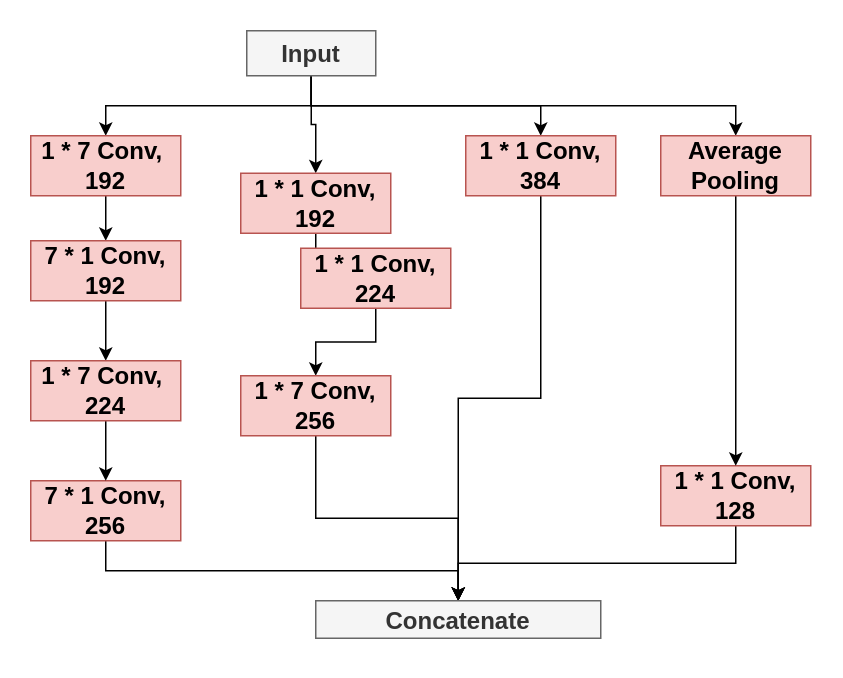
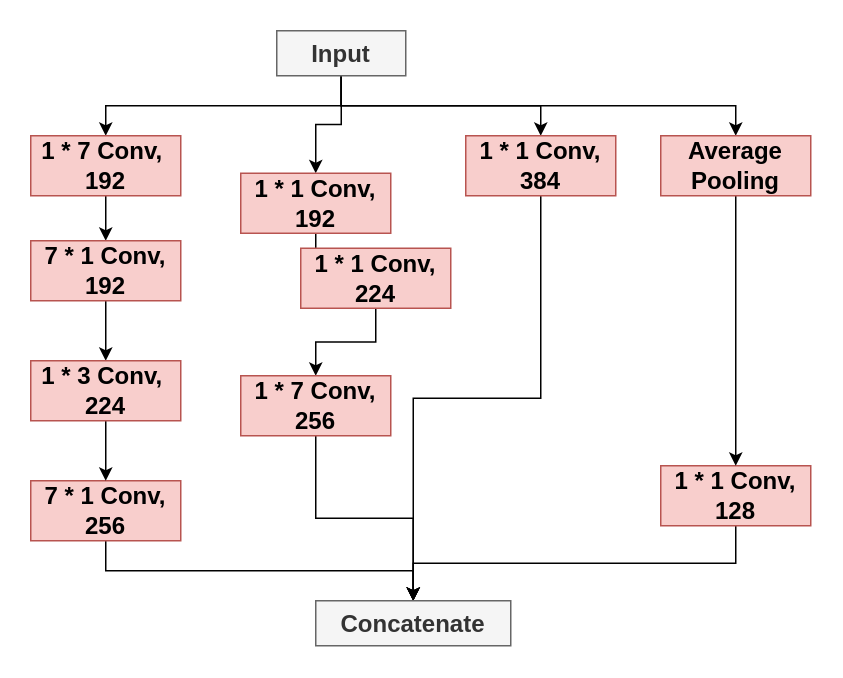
  <mxCell id="0" />
  <mxCell id="1" parent="0" />
  <mxCell id="2" style="edgeStyle=orthogonalEdgeStyle;rounded=0;orthogonalLoop=1;jettySize=auto;html=1;exitX=0.5;exitY=1;exitDx=0;exitDy=0;entryX=0.5;entryY=0;entryDx=0;entryDy=0;" edge="1" parent="1" source="6" target="22"><mxGeometry relative="1" as="geometry" /></mxCell>
  <mxCell id="3" style="edgeStyle=orthogonalEdgeStyle;rounded=0;orthogonalLoop=1;jettySize=auto;html=1;exitX=0.5;exitY=1;exitDx=0;exitDy=0;" edge="1" parent="1" source="6" target="16"><mxGeometry relative="1" as="geometry" /></mxCell>
  <mxCell id="4" style="edgeStyle=orthogonalEdgeStyle;rounded=0;orthogonalLoop=1;jettySize=auto;html=1;exitX=0.5;exitY=1;exitDx=0;exitDy=0;" edge="1" parent="1" source="6" target="8"><mxGeometry relative="1" as="geometry" /></mxCell>
  <mxCell id="5" style="edgeStyle=orthogonalEdgeStyle;rounded=0;orthogonalLoop=1;jettySize=auto;html=1;exitX=0.5;exitY=1;exitDx=0;exitDy=0;entryX=0.5;entryY=0;entryDx=0;entryDy=0;" edge="1" parent="1" source="6" target="26"><mxGeometry relative="1" as="geometry" /></mxCell>
- <mxCell id="6" value="&lt;b&gt;&lt;font style=&quot;font-size: 16px;&quot;&gt;Input&lt;/font&gt;&lt;/b&gt;" style="rounded=0;whiteSpace=wrap;html=1;fillColor=#f5f5f5;fontColor=#333333;strokeColor=#666666;" vertex="1" parent="1"><mxGeometry x="164" y="20" width="86" height="30" as="geometry" /></mxCell>
+ <mxCell id="6" value="&lt;b&gt;&lt;font style=&quot;font-size: 16px;&quot;&gt;Input&lt;/font&gt;&lt;/b&gt;" style="rounded=0;whiteSpace=wrap;html=1;fillColor=#f5f5f5;fontColor=#333333;strokeColor=#666666;" vertex="1" parent="1"><mxGeometry x="184" y="20" width="86" height="30" as="geometry" /></mxCell>
  <mxCell id="7" value="" style="edgeStyle=orthogonalEdgeStyle;rounded=0;orthogonalLoop=1;jettySize=auto;html=1;" edge="1" parent="1" source="8" target="10"><mxGeometry relative="1" as="geometry" /></mxCell>
  <mxCell id="8" value="&lt;b&gt;&lt;font style=&quot;font-size: 16px;&quot;&gt;1 * 7 Conv,&amp;nbsp;&lt;/font&gt;&lt;/b&gt;&lt;div&gt;&lt;span style=&quot;font-size: 16px;&quot;&gt;&lt;b&gt;192&lt;/b&gt;&lt;/span&gt;&lt;/div&gt;" style="rounded=0;whiteSpace=wrap;html=1;fillColor=#f8cecc;strokeColor=#b85450;" vertex="1" parent="1"><mxGeometry x="20" y="90" width="100" height="40" as="geometry" /></mxCell>
  <mxCell id="9" value="" style="edgeStyle=orthogonalEdgeStyle;rounded=0;orthogonalLoop=1;jettySize=auto;html=1;" edge="1" parent="1" source="10" target="14"><mxGeometry relative="1" as="geometry" /></mxCell>
  <mxCell id="10" value="&lt;span style=&quot;font-size: 16px;&quot;&gt;&lt;b&gt;7 * 1 Conv, 192&lt;/b&gt;&lt;/span&gt;" style="rounded=0;whiteSpace=wrap;html=1;fillColor=#f8cecc;strokeColor=#b85450;" vertex="1" parent="1"><mxGeometry x="20" y="160" width="100" height="40" as="geometry" /></mxCell>
  <mxCell id="11" style="edgeStyle=orthogonalEdgeStyle;rounded=0;orthogonalLoop=1;jettySize=auto;html=1;exitX=0.5;exitY=1;exitDx=0;exitDy=0;entryX=0.5;entryY=0;entryDx=0;entryDy=0;" edge="1" parent="1" source="12" target="27"><mxGeometry relative="1" as="geometry" /></mxCell>
  <mxCell id="12" value="&lt;span style=&quot;font-size: 16px;&quot;&gt;&lt;b&gt;7 * 1 Conv, 256&lt;/b&gt;&lt;/span&gt;" style="rounded=0;whiteSpace=wrap;html=1;fillColor=#f8cecc;strokeColor=#b85450;" vertex="1" parent="1"><mxGeometry x="20" y="320" width="100" height="40" as="geometry" /></mxCell>
  <mxCell id="13" value="" style="edgeStyle=orthogonalEdgeStyle;rounded=0;orthogonalLoop=1;jettySize=auto;html=1;" edge="1" parent="1" source="14" target="12"><mxGeometry relative="1" as="geometry" /></mxCell>
- <mxCell id="14" value="&lt;b&gt;&lt;font style=&quot;font-size: 16px;&quot;&gt;1 * 7 Conv,&amp;nbsp;&lt;/font&gt;&lt;/b&gt;&lt;div&gt;&lt;span style=&quot;font-size: 16px;&quot;&gt;&lt;b&gt;224&lt;/b&gt;&lt;/span&gt;&lt;/div&gt;" style="rounded=0;whiteSpace=wrap;html=1;fillColor=#f8cecc;strokeColor=#b85450;" vertex="1" parent="1"><mxGeometry x="20" y="240" width="100" height="40" as="geometry" /></mxCell>
+ <mxCell id="14" value="&lt;b&gt;&lt;font style=&quot;font-size: 16px;&quot;&gt;1 * 3 Conv,&amp;nbsp;&lt;/font&gt;&lt;/b&gt;&lt;div&gt;&lt;span style=&quot;font-size: 16px;&quot;&gt;&lt;b&gt;224&lt;/b&gt;&lt;/span&gt;&lt;/div&gt;" style="rounded=0;whiteSpace=wrap;html=1;fillColor=#f8cecc;strokeColor=#b85450;" vertex="1" parent="1"><mxGeometry x="20" y="240" width="100" height="40" as="geometry" /></mxCell>
  <mxCell id="15" value="" style="edgeStyle=orthogonalEdgeStyle;rounded=0;orthogonalLoop=1;jettySize=auto;html=1;" edge="1" parent="1" source="16" target="18"><mxGeometry relative="1" as="geometry" /></mxCell>
  <mxCell id="16" value="&lt;span style=&quot;font-size: 16px;&quot;&gt;&lt;b&gt;1 * 1 Conv, 192&lt;/b&gt;&lt;/span&gt;" style="rounded=0;whiteSpace=wrap;html=1;fillColor=#f8cecc;strokeColor=#b85450;" vertex="1" parent="1"><mxGeometry x="160" y="115" width="100" height="40" as="geometry" /></mxCell>
  <mxCell id="17" value="" style="edgeStyle=orthogonalEdgeStyle;rounded=0;orthogonalLoop=1;jettySize=auto;html=1;" edge="1" parent="1" source="18" target="20"><mxGeometry relative="1" as="geometry" /></mxCell>
  <mxCell id="18" value="&lt;span style=&quot;font-size: 16px;&quot;&gt;&lt;b&gt;1 * 1 Conv, 224&lt;/b&gt;&lt;/span&gt;" style="rounded=0;whiteSpace=wrap;html=1;fillColor=#f8cecc;strokeColor=#b85450;" vertex="1" parent="1"><mxGeometry x="200" y="165" width="100" height="40" as="geometry" /></mxCell>
  <mxCell id="19" style="edgeStyle=orthogonalEdgeStyle;rounded=0;orthogonalLoop=1;jettySize=auto;html=1;exitX=0.5;exitY=1;exitDx=0;exitDy=0;entryX=0.5;entryY=0;entryDx=0;entryDy=0;" edge="1" parent="1" source="20" target="27"><mxGeometry relative="1" as="geometry"><mxPoint x="290" y="380" as="targetPoint" /></mxGeometry></mxCell>
  <mxCell id="20" value="&lt;span style=&quot;font-size: 16px;&quot;&gt;&lt;b&gt;1 * 7 Conv, 256&lt;/b&gt;&lt;/span&gt;" style="rounded=0;whiteSpace=wrap;html=1;fillColor=#f8cecc;strokeColor=#b85450;" vertex="1" parent="1"><mxGeometry x="160" y="250" width="100" height="40" as="geometry" /></mxCell>
  <mxCell id="21" style="edgeStyle=orthogonalEdgeStyle;rounded=0;orthogonalLoop=1;jettySize=auto;html=1;exitX=0.5;exitY=1;exitDx=0;exitDy=0;entryX=0.5;entryY=0;entryDx=0;entryDy=0;" edge="1" parent="1" source="22" target="27"><mxGeometry relative="1" as="geometry" /></mxCell>
  <mxCell id="22" value="&lt;span style=&quot;font-size: 16px;&quot;&gt;&lt;b&gt;1 * 1 Conv, 384&lt;/b&gt;&lt;/span&gt;" style="rounded=0;whiteSpace=wrap;html=1;fillColor=#f8cecc;strokeColor=#b85450;" vertex="1" parent="1"><mxGeometry x="310" y="90" width="100" height="40" as="geometry" /></mxCell>
  <mxCell id="23" style="edgeStyle=orthogonalEdgeStyle;rounded=0;orthogonalLoop=1;jettySize=auto;html=1;exitX=0.5;exitY=1;exitDx=0;exitDy=0;entryX=0.5;entryY=0;entryDx=0;entryDy=0;" edge="1" parent="1" source="24" target="27"><mxGeometry relative="1" as="geometry"><mxPoint x="330" y="380" as="targetPoint" /></mxGeometry></mxCell>
  <mxCell id="24" value="&lt;span style=&quot;font-size: 16px;&quot;&gt;&lt;b&gt;1 * 1 Conv, 128&lt;/b&gt;&lt;/span&gt;" style="rounded=0;whiteSpace=wrap;html=1;fillColor=#f8cecc;strokeColor=#b85450;" vertex="1" parent="1"><mxGeometry x="440" y="310" width="100" height="40" as="geometry" /></mxCell>
  <mxCell id="25" style="edgeStyle=orthogonalEdgeStyle;rounded=0;orthogonalLoop=1;jettySize=auto;html=1;exitX=0.5;exitY=1;exitDx=0;exitDy=0;entryX=0.5;entryY=0;entryDx=0;entryDy=0;" edge="1" parent="1" source="26" target="24"><mxGeometry relative="1" as="geometry" /></mxCell>
  <mxCell id="26" value="&lt;span style=&quot;font-size: 16px;&quot;&gt;&lt;b&gt;Average Pooling&lt;/b&gt;&lt;/span&gt;" style="rounded=0;whiteSpace=wrap;html=1;fillColor=#f8cecc;strokeColor=#b85450;" vertex="1" parent="1"><mxGeometry x="440" y="90" width="100" height="40" as="geometry" /></mxCell>
- <mxCell id="27" value="&lt;span style=&quot;font-size: 16px;&quot;&gt;&lt;b&gt;Concatenate&lt;/b&gt;&lt;/span&gt;" style="rounded=0;whiteSpace=wrap;html=1;fillColor=#f5f5f5;fontColor=#333333;strokeColor=#666666;" vertex="1" parent="1"><mxGeometry x="210" y="400" width="190" height="25" as="geometry" /></mxCell>
+ <mxCell id="27" value="&lt;span style=&quot;font-size: 16px;&quot;&gt;&lt;b&gt;Concatenate&lt;/b&gt;&lt;/span&gt;" style="rounded=0;whiteSpace=wrap;html=1;fillColor=#f5f5f5;fontColor=#333333;strokeColor=#666666;" vertex="1" parent="1"><mxGeometry x="210" y="400" width="130" height="30" as="geometry" /></mxCell>
